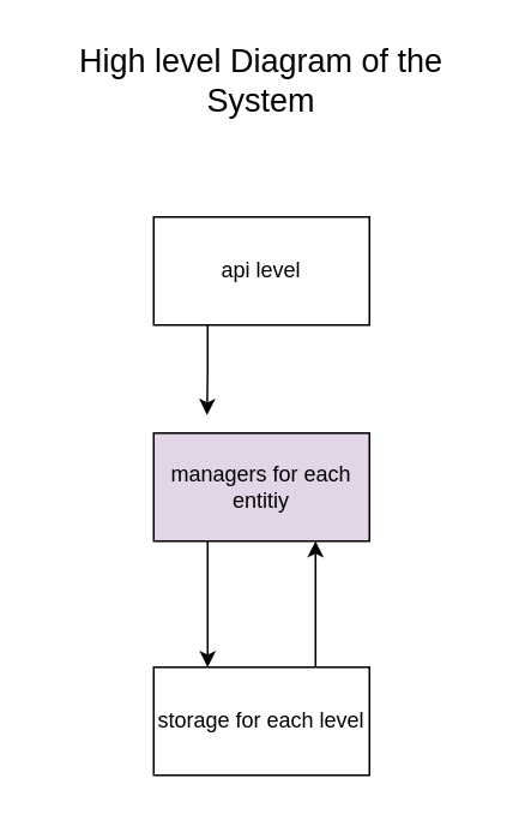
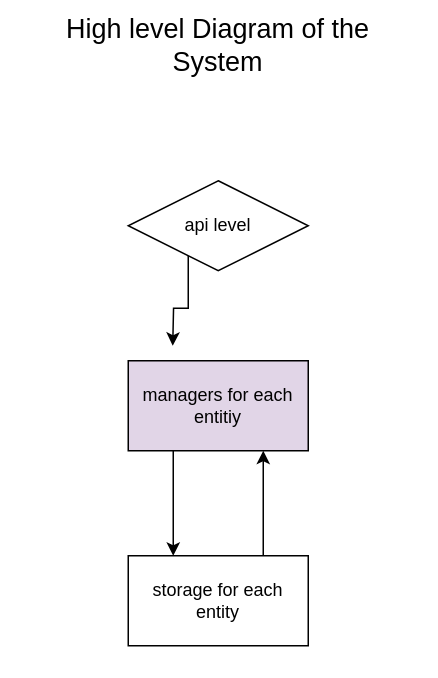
  <mxCell id="0" />
  <mxCell id="1" parent="0" />
  <mxCell id="2" style="edgeStyle=orthogonalEdgeStyle;rounded=0;orthogonalLoop=1;jettySize=auto;html=1;exitX=0.25;exitY=1;exitDx=0;exitDy=0;" edge="1" parent="1" source="3"><mxGeometry relative="1" as="geometry"><mxPoint x="114.667" y="230" as="targetPoint" /></mxGeometry></mxCell>
- <mxCell id="3" value="api level" style="rounded=0;whiteSpace=wrap;html=1;" vertex="1" parent="1"><mxGeometry x="85" y="120" width="120" height="60" as="geometry" /></mxCell>
+ <mxCell id="3" value="api level" style="rhombus;whiteSpace=wrap;html=1;" vertex="1" parent="1"><mxGeometry x="85" y="120" width="120" height="60" as="geometry" /></mxCell>
  <mxCell id="4" style="edgeStyle=orthogonalEdgeStyle;rounded=0;orthogonalLoop=1;jettySize=auto;html=1;exitX=0.25;exitY=1;exitDx=0;exitDy=0;entryX=0.25;entryY=0;entryDx=0;entryDy=0;" edge="1" parent="1" source="5" target="7"><mxGeometry relative="1" as="geometry" /></mxCell>
  <mxCell id="5" value="managers for each entitiy" style="rounded=0;whiteSpace=wrap;html=1;fillColor=#e1d5e7;" vertex="1" parent="1"><mxGeometry x="85" y="240" width="120" height="60" as="geometry" /></mxCell>
  <mxCell id="6" style="edgeStyle=orthogonalEdgeStyle;rounded=0;orthogonalLoop=1;jettySize=auto;html=1;exitX=0.75;exitY=0;exitDx=0;exitDy=0;entryX=0.75;entryY=1;entryDx=0;entryDy=0;" edge="1" parent="1" source="7" target="5"><mxGeometry relative="1" as="geometry"><mxPoint x="174.667" y="310" as="targetPoint" /></mxGeometry></mxCell>
- <mxCell id="7" value="storage for each level" style="rounded=0;whiteSpace=wrap;html=1;" vertex="1" parent="1"><mxGeometry x="85" y="370" width="120" height="60" as="geometry" /></mxCell>
- <mxCell id="8" value="&lt;font style=&quot;font-size: 18px;&quot;&gt;High level Diagram of the System&lt;/font&gt;" style="text;html=1;strokeColor=none;fillColor=none;align=center;verticalAlign=middle;whiteSpace=wrap;rounded=0;" vertex="1" parent="1"><mxGeometry x="20" y="20" width="250" height="50" as="geometry" /></mxCell>
+ <mxCell id="7" value="storage for each entity" style="rounded=0;whiteSpace=wrap;html=1;" vertex="1" parent="1"><mxGeometry x="85" y="370" width="120" height="60" as="geometry" /></mxCell>
+ <mxCell id="8" value="&lt;font style=&quot;font-size: 18px;&quot;&gt;High level Diagram of the System&lt;/font&gt;" style="text;html=1;strokeColor=none;fillColor=none;align=center;verticalAlign=middle;whiteSpace=wrap;rounded=0;" vertex="1" parent="1"><mxGeometry x="20" y="5" width="250" height="50" as="geometry" /></mxCell>
